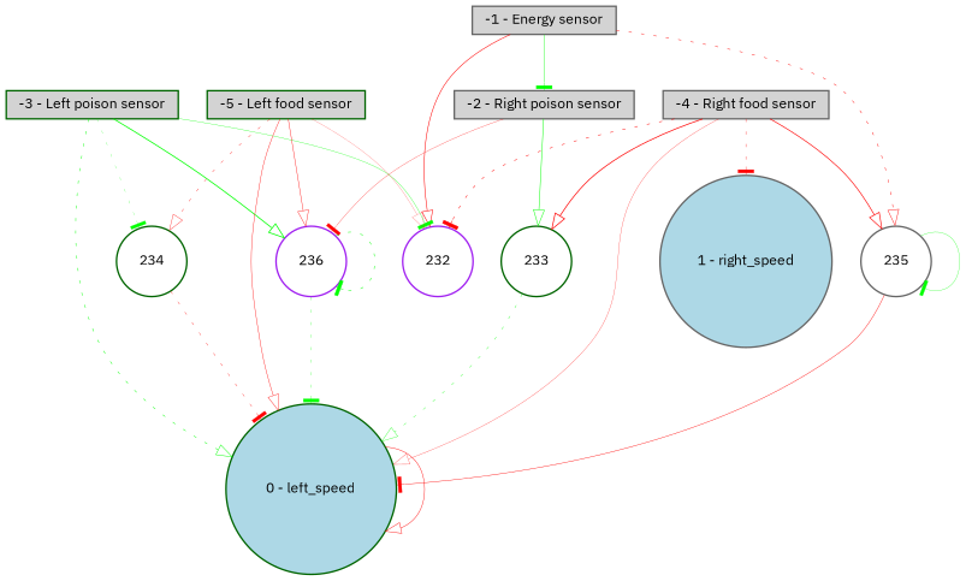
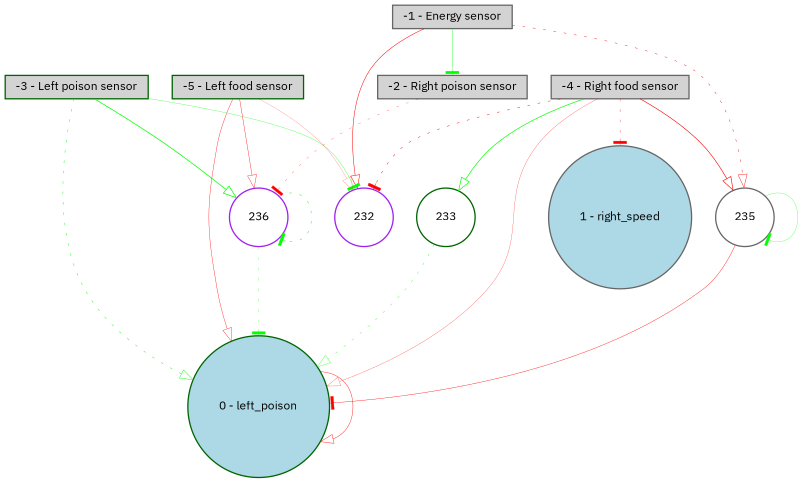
  digraph {
    fontname="IBM Plex Sans"
    node [color=gray40 fillcolor=lightgray fontname="IBM Plex Sans" fontsize=9 shape=circle style=filled]
    edge [arrowhead=onormal color=red fontname="IBM Plex Sans" style=solid]
    "-1 - Energy sensor" [height=0.2 shape=box width=0.2]
    235 [fillcolor=white height=0.2 width=0.2]
    232 [color=purple height=0.2 width=0.2 fillcolor="" style=""]
    "-2 - Right poison sensor" [height=0.2 shape=box width=0.2]
    233 [color=darkgreen fillcolor=white height=0.2 width=0.2]
-   "0 - left_speed" [color=darkgreen fillcolor=lightblue height=0.2 width=0.2]
+   "0 - left_speed" [color=darkgreen fillcolor=lightblue height=0.2 width=0.2 label="0 - left_poison"]
    236 [color=purple fillcolor=white height=0.2 width=0.2]
    "-3 - Left poison sensor" [color=darkgreen height=0.2 shape=box width=0.2]
-   234 [color=darkgreen fillcolor=white height=0.2 width=0.2]
    "-4 - Right food sensor" [height=0.2 shape=box width=0.2]
    "1 - right_speed" [fillcolor=lightblue height=0.2 width=0.2]
    "-5 - Left food sensor" [color=darkgreen height=0.2 shape=box width=0.2]
    "-1 - Energy sensor" -> 235 [penwidth=0.3155739188242642 style=dotted]
    "-1 - Energy sensor" -> 232 [penwidth=0.3842524690520155]
    "-1 - Energy sensor" -> "-2 - Right poison sensor" [arrowhead=tee color=green penwidth=0.2736853267203383]
    235 -> 235 [arrowhead=tee color=green penwidth=0.20193470399973745]
    235 -> "0 - left_speed" [arrowhead=tee penwidth=0.2860419771385201]
-   "-2 - Right poison sensor" -> 233 [color=green penwidth=0.35230252073608503]
-   "-2 - Right poison sensor" -> 236 [arrowhead=tee penwidth=0.18281190345498455]
+   "-2 - Right poison sensor" -> 236 [arrowhead=tee penwidth=0.18281190345498455 style=dotted]
    233 -> "0 - left_speed" [color=green penwidth=0.23441512235918602 style=dotted]
    "0 - left_speed" -> "0 - left_speed" [penwidth=0.3017061278643206]
    236 -> "0 - left_speed" [arrowhead=tee color=green penwidth=0.18883600709410486 style=dotted]
    236 -> 236 [arrowhead=tee color=green penwidth=0.3410953411614205 style=dotted]
    "-3 - Left poison sensor" -> 232 [arrowhead=tee color=green penwidth=0.2140768619810438]
    "-3 - Left poison sensor" -> "0 - left_speed" [color=green penwidth=0.332943787621032 style=dotted]
    "-3 - Left poison sensor" -> 236 [color=green penwidth=0.5557826551911125]
-   "-3 - Left poison sensor" -> 234 [arrowhead=tee color=green penwidth=0.14218011455149548 style=dotted]
-   234 -> "0 - left_speed" [arrowhead=tee penwidth=0.23123910277609938 style=dotted]
    "-4 - Right food sensor" -> 235 [penwidth=0.45990336059339987]
    "-4 - Right food sensor" -> 232 [arrowhead=tee penwidth=0.34922523989430976 style=dotted]
-   "-4 - Right food sensor" -> 233 [penwidth=0.5159919303568374]
+   "-4 - Right food sensor" -> 233 [color=green penwidth=0.5159919303568374]
    "-4 - Right food sensor" -> "0 - left_speed" [penwidth=0.17788306266044823]
    "-4 - Right food sensor" -> "1 - right_speed" [arrowhead=tee penwidth=0.24046950760025118 style=dotted]
    "-5 - Left food sensor" -> 232 [penwidth=0.12281881065173338]
    "-5 - Left food sensor" -> "0 - left_speed" [penwidth=0.2716151549139486]
    "-5 - Left food sensor" -> 236 [penwidth=0.27981288009421107]
-   "-5 - Left food sensor" -> 234 [penwidth=0.23865660428369237 style=dotted]
  }
